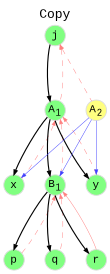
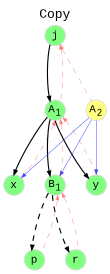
  digraph {
    bgcolor=white
    color=white
    label=Copy
    labelloc=t
    nodesep=0.3
    rankdir=TB
    ranksep=0.8
    fontname="Liberation Mono"
    node [color="#DDDDDD" fillcolor="#80ff80" fixedsize=true fontsize=12 penwidth=1.0 style=filled fontname="Liberation Mono"]
    edge [arrowsize=0.5 color="#ff8080" penwidth=0.5 fontname="Liberation Mono"]
    n1 [height=0.3 label=<j> width=0.3]
    n2 [height=0.3 label=<A<SUB>1</SUB>> width=0.3]
    n3 [fillcolor="#ffff80" height=0.3 label=<A<SUB>2</SUB>> width=0.3]
    n4 [height=0.3 label=<x> width=0.3]
    n5 [height=0.3 label=<B<SUB>1</SUB>> width=0.3]
    n6 [height=0.3 label=<y> width=0.3]
    n7 [height=0.3 label=<p> width=0.3]
-   n8 [height=0.3 label=<q> width=0.3]
    n9 [height=0.3 label=<r> width=0.3]
    n1 -> n2 [color="#000000" penwidth=1.2]
    n1 -> n2 [dir=back style=dashed]
    n1 -> n3 [dir=back style=dashed]
    n2 -> n4 [color="#000000" penwidth=1.2]
    n2 -> n4 [dir=back style=dashed]
    n2 -> n5 [color="#000000" penwidth=1.2]
    n2 -> n5 [dir=back style=dashed]
    n2 -> n6 [color="#000000" penwidth=1.2]
    n2 -> n6 [dir=back style=dashed]
    n3 -> n4 [color="#4040ff"]
    n3 -> n5 [color="#4040ff"]
    n3 -> n6 [color="#4040ff"]
-   n5 -> n7 [color="#000000" penwidth=1.2]
+   n5 -> n7 [color="#000000" penwidth=1.2 style=dashed]
    n5 -> n7 [dir=back style=dashed]
-   n5 -> n8 [color="#000000" penwidth=1.2]
-   n5 -> n8 [dir=back style=dashed]
-   n5 -> n9 [color="#000000" penwidth=1.2]
-   n5 -> n9 [dir=back style=solid]
+   n5 -> n9 [color="#000000" penwidth=1.2 style=dashed]
+   n5 -> n9 [dir=back style=dashed]
  }
